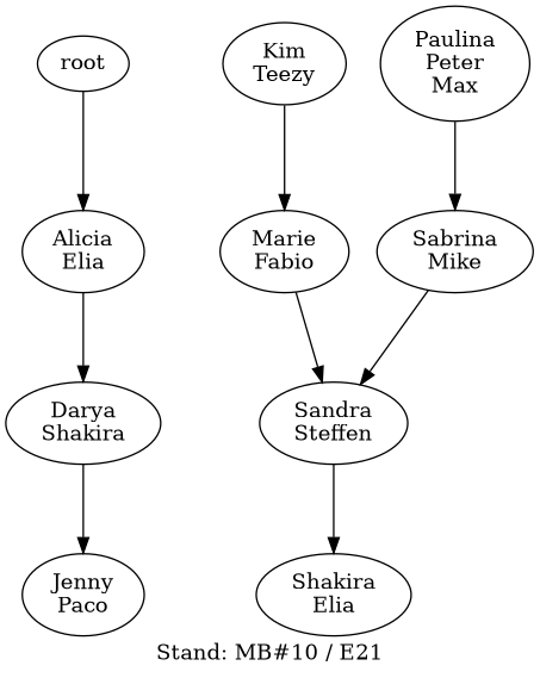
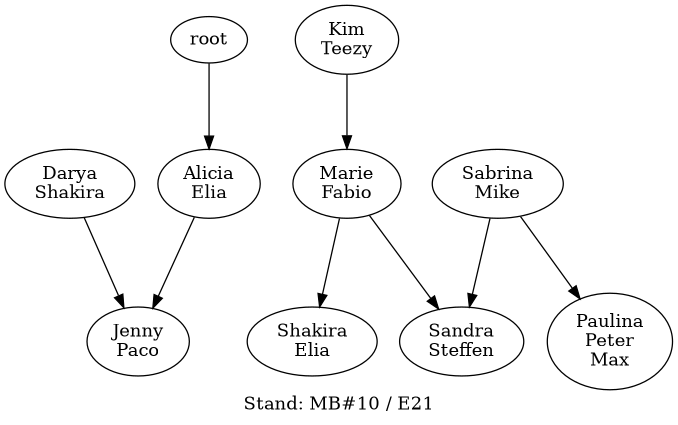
  digraph {
    label="Stand: MB#10 / E21"
    labelloc=b
    ranksep=0.8
    n1 [label="Alicia\nElia"]
    n2 [label="Darya\nShakira"]
    n3 [label="Jenny\nPaco"]
    root
    n5 [label="Kim\nTeezy"]
    n6 [label="Marie\nFabio"]
    n7 [label="Sandra\nSteffen"]
    n8 [label="Paulina\nPeter\nMax"]
    n9 [label="Sabrina\nMike"]
    n10 [label="Shakira\nElia"]
-   n1 -> n2
+   n1 -> n3
    n2 -> n3
    root -> n1
    n5 -> n6
    n6 -> n7
-   n7 -> n10
-   n8 -> n9
+   n6 -> n10
+   n9 -> n8
    n9 -> n7
  }
